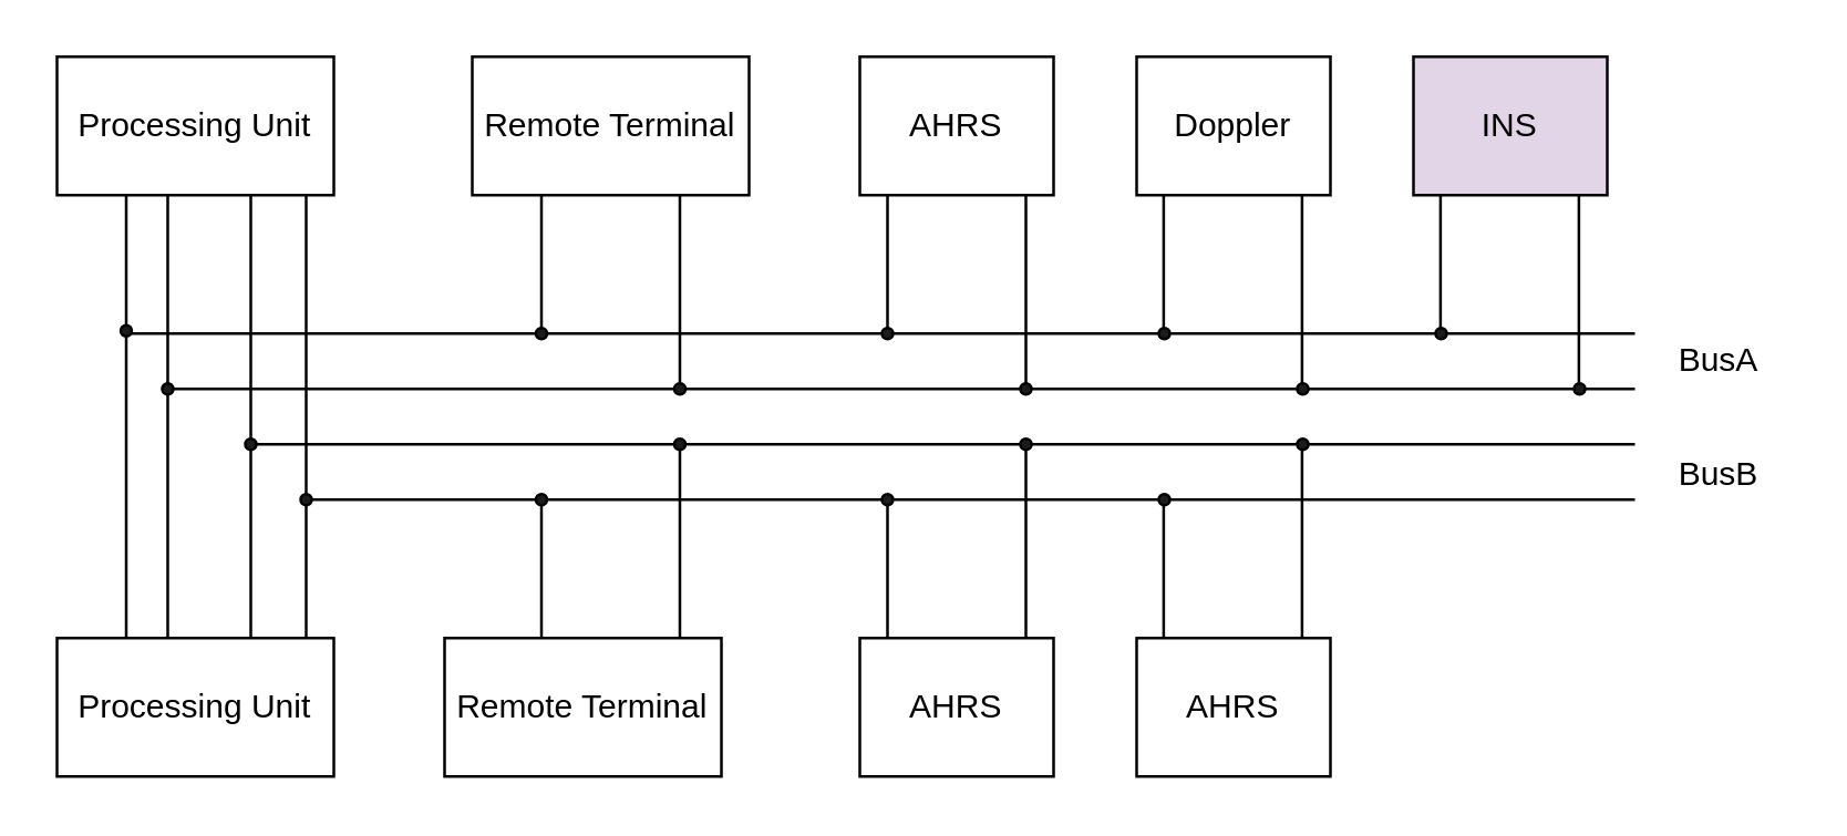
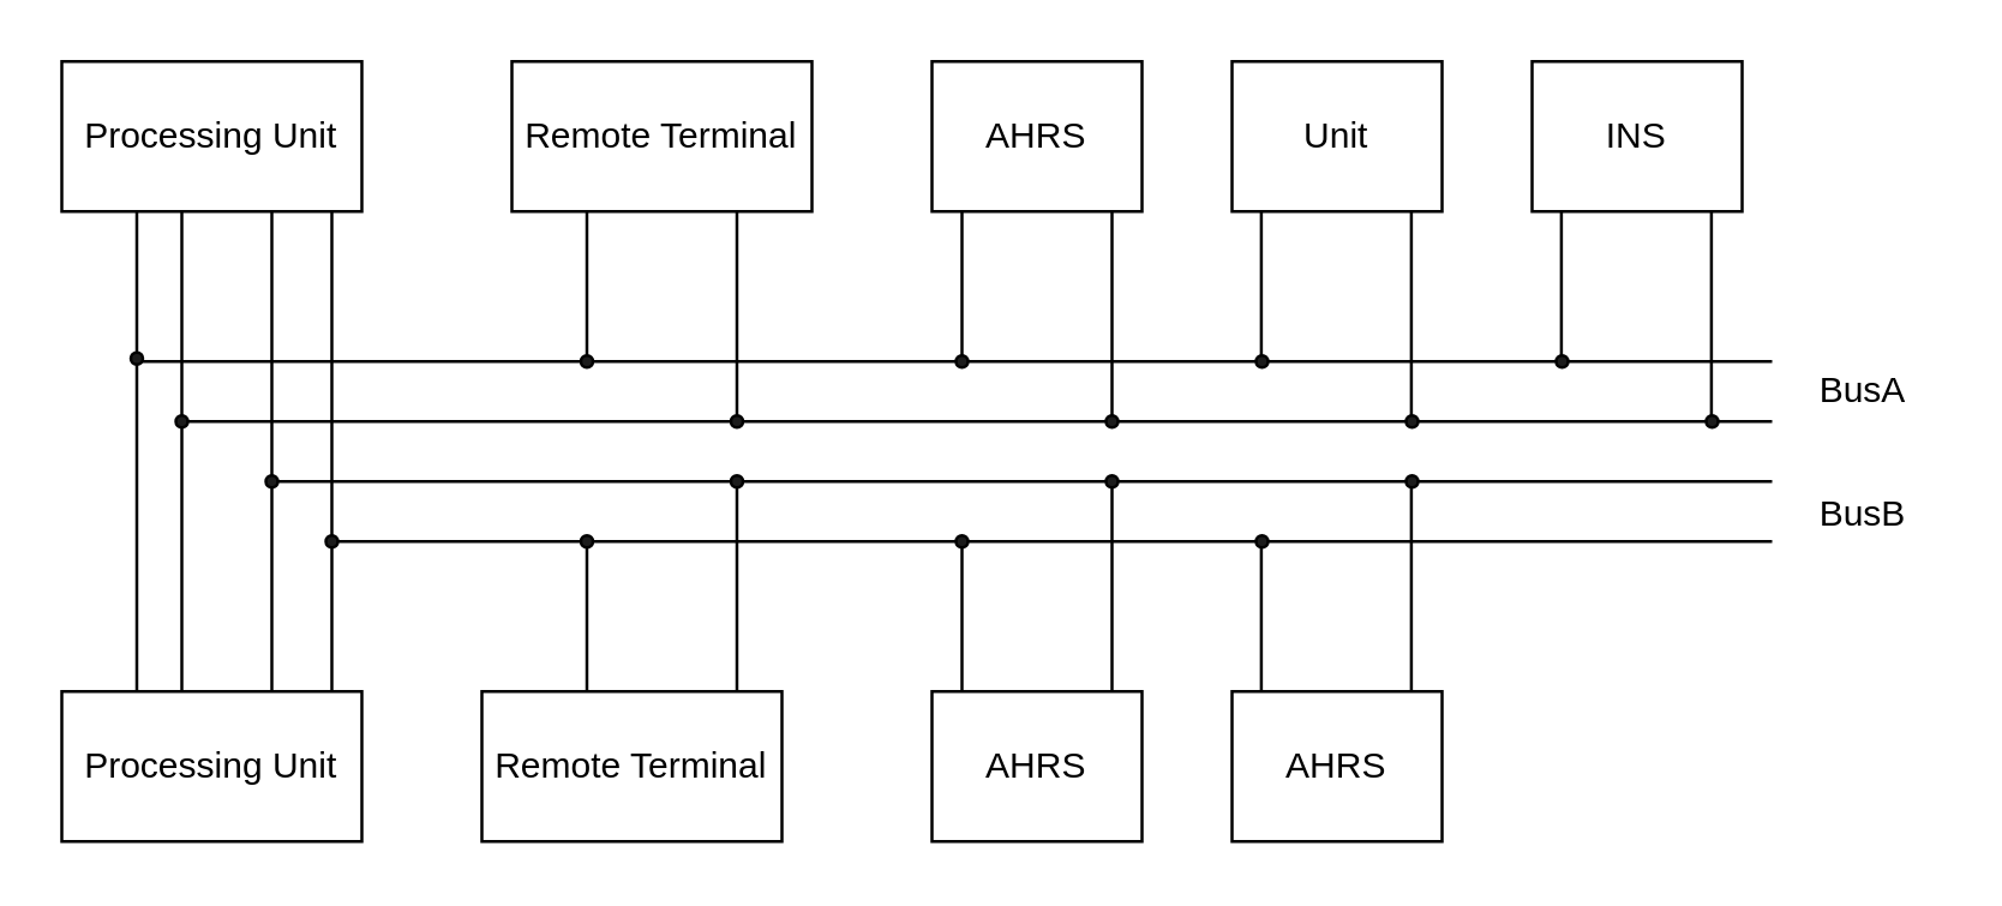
  <mxCell id="0" />
  <mxCell id="1" parent="0" />
  <mxCell id="2" value="Processing Unit" style="rounded=0;whiteSpace=wrap;html=1;" vertex="1" parent="1"><mxGeometry x="20" y="20" width="100" height="50" as="geometry" /></mxCell>
  <mxCell id="3" value="Processing Unit" style="rounded=0;whiteSpace=wrap;html=1;" vertex="1" parent="1"><mxGeometry x="20" y="230" width="100" height="50" as="geometry" /></mxCell>
  <mxCell id="4" value="Remote Terminal" style="rounded=0;whiteSpace=wrap;html=1;" vertex="1" parent="1"><mxGeometry x="170" y="20" width="100" height="50" as="geometry" /></mxCell>
  <mxCell id="5" value="Remote Terminal" style="rounded=0;whiteSpace=wrap;html=1;" vertex="1" parent="1"><mxGeometry x="160" y="230" width="100" height="50" as="geometry" /></mxCell>
  <mxCell id="6" value="AHRS" style="rounded=0;whiteSpace=wrap;html=1;" vertex="1" parent="1"><mxGeometry x="310" y="20" width="70" height="50" as="geometry" /></mxCell>
  <mxCell id="7" value="AHRS" style="rounded=0;whiteSpace=wrap;html=1;" vertex="1" parent="1"><mxGeometry x="310" y="230" width="70" height="50" as="geometry" /></mxCell>
  <mxCell id="8" value="AHRS" style="rounded=0;whiteSpace=wrap;html=1;" vertex="1" parent="1"><mxGeometry x="410" y="230" width="70" height="50" as="geometry" /></mxCell>
- <mxCell id="9" value="Doppler" style="rounded=0;whiteSpace=wrap;html=1;" vertex="1" parent="1"><mxGeometry x="410" y="20" width="70" height="50" as="geometry" /></mxCell>
- <mxCell id="10" value="INS" style="rounded=0;whiteSpace=wrap;html=1;fillColor=#e1d5e7;" vertex="1" parent="1"><mxGeometry x="510" y="20" width="70" height="50" as="geometry" /></mxCell>
+ <mxCell id="9" value="Unit" style="rounded=0;whiteSpace=wrap;html=1;" vertex="1" parent="1"><mxGeometry x="410" y="20" width="70" height="50" as="geometry" /></mxCell>
+ <mxCell id="10" value="INS" style="rounded=0;whiteSpace=wrap;html=1;" vertex="1" parent="1"><mxGeometry x="510" y="20" width="70" height="50" as="geometry" /></mxCell>
  <mxCell id="11" value="" style="endArrow=none;html=1;rounded=0;" edge="1" parent="1"><mxGeometry width="50" height="50" relative="1" as="geometry"><mxPoint x="45" y="120" as="sourcePoint" /><mxPoint x="590" y="120" as="targetPoint" /></mxGeometry></mxCell>
  <mxCell id="12" value="" style="endArrow=none;html=1;rounded=0;" edge="1" parent="1"><mxGeometry width="50" height="50" relative="1" as="geometry"><mxPoint x="60" y="140" as="sourcePoint" /><mxPoint x="590" y="140" as="targetPoint" /></mxGeometry></mxCell>
  <mxCell id="13" value="" style="endArrow=none;html=1;rounded=0;" edge="1" parent="1"><mxGeometry width="50" height="50" relative="1" as="geometry"><mxPoint x="90" y="160" as="sourcePoint" /><mxPoint x="590" y="160" as="targetPoint" /></mxGeometry></mxCell>
  <mxCell id="14" value="" style="endArrow=none;html=1;rounded=0;" edge="1" parent="1"><mxGeometry width="50" height="50" relative="1" as="geometry"><mxPoint x="110" y="180" as="sourcePoint" /><mxPoint x="590" y="180" as="targetPoint" /></mxGeometry></mxCell>
  <mxCell id="15" value="BusA" style="text;html=1;align=center;verticalAlign=middle;resizable=0;points=[];autosize=1;strokeColor=none;fillColor=none;" vertex="1" parent="1"><mxGeometry x="595" y="115" width="50" height="30" as="geometry" /></mxCell>
  <mxCell id="16" value="BusB" style="text;html=1;align=center;verticalAlign=middle;resizable=0;points=[];autosize=1;strokeColor=none;fillColor=none;" vertex="1" parent="1"><mxGeometry x="595" y="156" width="50" height="30" as="geometry" /></mxCell>
  <mxCell id="17" value="" style="endArrow=none;html=1;rounded=0;entryX=0.25;entryY=1;entryDx=0;entryDy=0;exitX=0.25;exitY=0;exitDx=0;exitDy=0;" edge="1" parent="1" source="3" target="2"><mxGeometry width="50" height="50" relative="1" as="geometry"><mxPoint x="220" y="240" as="sourcePoint" /><mxPoint x="270" y="190" as="targetPoint" /></mxGeometry></mxCell>
  <mxCell id="18" value="" style="endArrow=none;html=1;rounded=0;entryX=0.25;entryY=1;entryDx=0;entryDy=0;exitX=0.25;exitY=0;exitDx=0;exitDy=0;" edge="1" parent="1"><mxGeometry width="50" height="50" relative="1" as="geometry"><mxPoint x="60" y="230" as="sourcePoint" /><mxPoint x="60" y="70" as="targetPoint" /></mxGeometry></mxCell>
  <mxCell id="19" value="" style="endArrow=none;html=1;rounded=0;entryX=0.25;entryY=1;entryDx=0;entryDy=0;exitX=0.25;exitY=0;exitDx=0;exitDy=0;" edge="1" parent="1"><mxGeometry width="50" height="50" relative="1" as="geometry"><mxPoint x="90" y="230" as="sourcePoint" /><mxPoint x="90" y="70" as="targetPoint" /></mxGeometry></mxCell>
  <mxCell id="20" value="" style="endArrow=none;html=1;rounded=0;entryX=0.25;entryY=1;entryDx=0;entryDy=0;exitX=0.25;exitY=0;exitDx=0;exitDy=0;" edge="1" parent="1"><mxGeometry width="50" height="50" relative="1" as="geometry"><mxPoint x="110" y="230" as="sourcePoint" /><mxPoint x="110" y="70" as="targetPoint" /></mxGeometry></mxCell>
  <mxCell id="21" value="" style="endArrow=none;html=1;rounded=0;entryX=0.25;entryY=1;entryDx=0;entryDy=0;" edge="1" parent="1" target="4"><mxGeometry width="50" height="50" relative="1" as="geometry"><mxPoint x="195" y="120" as="sourcePoint" /><mxPoint x="180" y="140" as="targetPoint" /></mxGeometry></mxCell>
  <mxCell id="22" value="" style="endArrow=none;html=1;rounded=0;entryX=0.75;entryY=1;entryDx=0;entryDy=0;" edge="1" parent="1" target="4"><mxGeometry width="50" height="50" relative="1" as="geometry"><mxPoint x="245" y="140" as="sourcePoint" /><mxPoint x="240" y="80" as="targetPoint" /></mxGeometry></mxCell>
  <mxCell id="23" value="" style="endArrow=none;html=1;rounded=0;entryX=0.75;entryY=1;entryDx=0;entryDy=0;" edge="1" parent="1"><mxGeometry width="50" height="50" relative="1" as="geometry"><mxPoint x="245" y="230" as="sourcePoint" /><mxPoint x="245" y="160" as="targetPoint" /></mxGeometry></mxCell>
  <mxCell id="24" value="" style="endArrow=none;html=1;rounded=0;entryX=0.25;entryY=1;entryDx=0;entryDy=0;" edge="1" parent="1"><mxGeometry x="-1" y="60" width="50" height="50" relative="1" as="geometry"><mxPoint x="195" y="230" as="sourcePoint" /><mxPoint x="195" y="180" as="targetPoint" /><mxPoint x="55" y="60" as="offset" /></mxGeometry></mxCell>
  <mxCell id="25" value="" style="endArrow=none;html=1;rounded=0;entryX=0.25;entryY=1;entryDx=0;entryDy=0;" edge="1" parent="1"><mxGeometry x="-1" y="60" width="50" height="50" relative="1" as="geometry"><mxPoint x="320" y="230" as="sourcePoint" /><mxPoint x="320" y="180" as="targetPoint" /><mxPoint x="55" y="60" as="offset" /></mxGeometry></mxCell>
  <mxCell id="26" value="" style="endArrow=none;html=1;rounded=0;entryX=0.25;entryY=1;entryDx=0;entryDy=0;" edge="1" parent="1"><mxGeometry x="-1" y="60" width="50" height="50" relative="1" as="geometry"><mxPoint x="320" y="120" as="sourcePoint" /><mxPoint x="320" y="70" as="targetPoint" /><mxPoint x="55" y="60" as="offset" /></mxGeometry></mxCell>
  <mxCell id="27" value="" style="endArrow=none;html=1;rounded=0;entryX=0.75;entryY=1;entryDx=0;entryDy=0;" edge="1" parent="1"><mxGeometry width="50" height="50" relative="1" as="geometry"><mxPoint x="370" y="140" as="sourcePoint" /><mxPoint x="370" y="70" as="targetPoint" /></mxGeometry></mxCell>
  <mxCell id="28" value="" style="endArrow=none;html=1;rounded=0;entryX=0.75;entryY=1;entryDx=0;entryDy=0;" edge="1" parent="1"><mxGeometry width="50" height="50" relative="1" as="geometry"><mxPoint x="370" y="230" as="sourcePoint" /><mxPoint x="370" y="160" as="targetPoint" /></mxGeometry></mxCell>
  <mxCell id="29" value="" style="endArrow=none;html=1;rounded=0;entryX=0.25;entryY=1;entryDx=0;entryDy=0;" edge="1" parent="1"><mxGeometry x="-1" y="60" width="50" height="50" relative="1" as="geometry"><mxPoint x="419.76" y="230" as="sourcePoint" /><mxPoint x="419.76" y="180" as="targetPoint" /><mxPoint x="55" y="60" as="offset" /></mxGeometry></mxCell>
  <mxCell id="30" value="" style="endArrow=none;html=1;rounded=0;entryX=0.75;entryY=1;entryDx=0;entryDy=0;" edge="1" parent="1"><mxGeometry width="50" height="50" relative="1" as="geometry"><mxPoint x="469.76" y="230" as="sourcePoint" /><mxPoint x="469.76" y="160" as="targetPoint" /></mxGeometry></mxCell>
  <mxCell id="31" value="" style="endArrow=none;html=1;rounded=0;entryX=0.25;entryY=1;entryDx=0;entryDy=0;" edge="1" parent="1"><mxGeometry x="-1" y="60" width="50" height="50" relative="1" as="geometry"><mxPoint x="419.76" y="120" as="sourcePoint" /><mxPoint x="419.76" y="70" as="targetPoint" /><mxPoint x="55" y="60" as="offset" /></mxGeometry></mxCell>
  <mxCell id="32" value="" style="endArrow=none;html=1;rounded=0;entryX=0.75;entryY=1;entryDx=0;entryDy=0;" edge="1" parent="1"><mxGeometry width="50" height="50" relative="1" as="geometry"><mxPoint x="469.76" y="140" as="sourcePoint" /><mxPoint x="469.76" y="70" as="targetPoint" /></mxGeometry></mxCell>
  <mxCell id="33" value="" style="endArrow=none;html=1;rounded=0;entryX=0.25;entryY=1;entryDx=0;entryDy=0;" edge="1" parent="1"><mxGeometry x="-1" y="60" width="50" height="50" relative="1" as="geometry"><mxPoint x="519.76" y="120" as="sourcePoint" /><mxPoint x="519.76" y="70" as="targetPoint" /><mxPoint x="55" y="60" as="offset" /></mxGeometry></mxCell>
  <mxCell id="34" value="" style="endArrow=none;html=1;rounded=0;entryX=0.75;entryY=1;entryDx=0;entryDy=0;" edge="1" parent="1"><mxGeometry width="50" height="50" relative="1" as="geometry"><mxPoint x="569.76" y="140" as="sourcePoint" /><mxPoint x="569.76" y="70" as="targetPoint" /></mxGeometry></mxCell>
  <mxCell id="35" value="" style="ellipse;whiteSpace=wrap;html=1;aspect=fixed;fillColor=#1C1C1C;" vertex="1" parent="1"><mxGeometry x="58" y="138" width="4" height="4" as="geometry" /></mxCell>
  <mxCell id="36" value="" style="ellipse;whiteSpace=wrap;html=1;aspect=fixed;fillColor=#1C1C1C;" vertex="1" parent="1"><mxGeometry x="43" y="117" width="4" height="4" as="geometry" /></mxCell>
  <mxCell id="37" value="" style="ellipse;whiteSpace=wrap;html=1;aspect=fixed;fillColor=#1C1C1C;" vertex="1" parent="1"><mxGeometry x="88" y="158" width="4" height="4" as="geometry" /></mxCell>
  <mxCell id="38" value="" style="ellipse;whiteSpace=wrap;html=1;aspect=fixed;fillColor=#1C1C1C;" vertex="1" parent="1"><mxGeometry x="108" y="178" width="4" height="4" as="geometry" /></mxCell>
  <mxCell id="39" value="" style="ellipse;whiteSpace=wrap;html=1;aspect=fixed;fillColor=#1C1C1C;" vertex="1" parent="1"><mxGeometry x="193" y="178" width="4" height="4" as="geometry" /></mxCell>
  <mxCell id="40" value="" style="ellipse;whiteSpace=wrap;html=1;aspect=fixed;fillColor=#1C1C1C;" vertex="1" parent="1"><mxGeometry x="243" y="158" width="4" height="4" as="geometry" /></mxCell>
  <mxCell id="41" value="" style="ellipse;whiteSpace=wrap;html=1;aspect=fixed;fillColor=#1C1C1C;" vertex="1" parent="1"><mxGeometry x="243" y="138" width="4" height="4" as="geometry" /></mxCell>
  <mxCell id="42" value="" style="ellipse;whiteSpace=wrap;html=1;aspect=fixed;fillColor=#1C1C1C;" vertex="1" parent="1"><mxGeometry x="193" y="118" width="4" height="4" as="geometry" /></mxCell>
  <mxCell id="43" value="" style="ellipse;whiteSpace=wrap;html=1;aspect=fixed;fillColor=#1C1C1C;" vertex="1" parent="1"><mxGeometry x="318" y="178" width="4" height="4" as="geometry" /></mxCell>
  <mxCell id="44" value="" style="ellipse;whiteSpace=wrap;html=1;aspect=fixed;fillColor=#1C1C1C;" vertex="1" parent="1"><mxGeometry x="368" y="158" width="4" height="4" as="geometry" /></mxCell>
  <mxCell id="45" value="" style="ellipse;whiteSpace=wrap;html=1;aspect=fixed;fillColor=#1C1C1C;" vertex="1" parent="1"><mxGeometry x="418" y="178" width="4" height="4" as="geometry" /></mxCell>
  <mxCell id="46" value="" style="ellipse;whiteSpace=wrap;html=1;aspect=fixed;fillColor=#1C1C1C;" vertex="1" parent="1"><mxGeometry x="468" y="158" width="4" height="4" as="geometry" /></mxCell>
  <mxCell id="47" value="" style="ellipse;whiteSpace=wrap;html=1;aspect=fixed;fillColor=#1C1C1C;" vertex="1" parent="1"><mxGeometry x="318" y="118" width="4" height="4" as="geometry" /></mxCell>
  <mxCell id="48" value="" style="ellipse;whiteSpace=wrap;html=1;aspect=fixed;fillColor=#1C1C1C;" vertex="1" parent="1"><mxGeometry x="368" y="138" width="4" height="4" as="geometry" /></mxCell>
  <mxCell id="49" value="" style="ellipse;whiteSpace=wrap;html=1;aspect=fixed;fillColor=#1C1C1C;" vertex="1" parent="1"><mxGeometry x="418" y="118" width="4" height="4" as="geometry" /></mxCell>
  <mxCell id="50" value="" style="ellipse;whiteSpace=wrap;html=1;aspect=fixed;fillColor=#1C1C1C;" vertex="1" parent="1"><mxGeometry x="468" y="138" width="4" height="4" as="geometry" /></mxCell>
  <mxCell id="51" value="" style="ellipse;whiteSpace=wrap;html=1;aspect=fixed;fillColor=#1C1C1C;" vertex="1" parent="1"><mxGeometry x="518" y="118" width="4" height="4" as="geometry" /></mxCell>
  <mxCell id="52" value="" style="ellipse;whiteSpace=wrap;html=1;aspect=fixed;fillColor=#1C1C1C;" vertex="1" parent="1"><mxGeometry x="568" y="138" width="4" height="4" as="geometry" /></mxCell>
